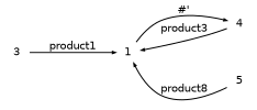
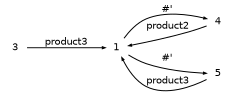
  digraph {
    rankdir=LR
    node [fontname=Helvetica fontsize=10 shape=plaintext]
    edge [arrowsize=0.3 fontname=Helvetica fontsize=10]
    1 [height=.2 width=.3]
    4 [height=.2 width=.3]
    5 [height=.2 width=.3]
    3 [height=.2 width=.3]
    1 -> 4 [label="#'"]
-   4 -> 1 [label=product3]
-   5 -> 1 [label=product8]
-   3 -> 1 [label=product1]
+   1 -> 5 [label="#'"]
+   4 -> 1 [label=product2]
+   5 -> 1 [label=product3]
+   3 -> 1 [label=product3]
  }
